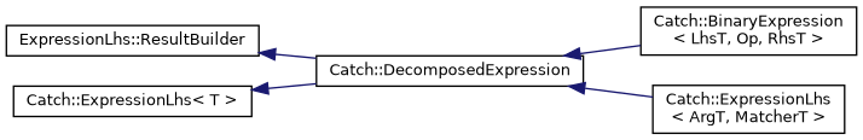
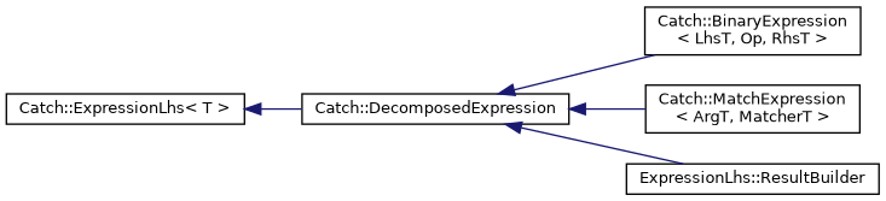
  digraph {
    rankdir=LR
    node [color=black fillcolor=white fontname=Helvetica fontsize=10 shape=record style=filled]
    edge [color=midnightblue dir=back fontname=Helvetica fontsize=10 labelfontname=Helvetica labelfontsize=10 style=solid]
    n1 [height=0.2 label="Catch::DecomposedExpression" width=0.4]
    n2 [height=0.2 label="Catch::BinaryExpression\l\< LhsT, Op, RhsT \>" width=0.4]
-   n3 [height=0.2 label="Catch::ExpressionLhs\l\< ArgT, MatcherT \>" width=0.4]
+   n3 [height=0.2 label="Catch::MatchExpression\l\< ArgT, MatcherT \>" width=0.4]
    n4 [height=0.2 label="ExpressionLhs::ResultBuilder" width=0.4]
    n5 [height=0.2 label="Catch::ExpressionLhs\< T \>" width=0.4]
    n1 -> n2
    n1 -> n3
-   n4 -> n1
+   n1 -> n4
    n5 -> n1
  }
